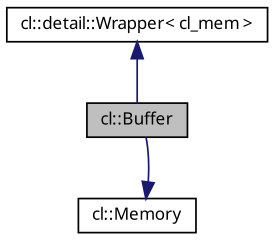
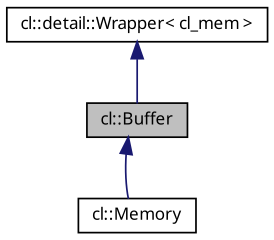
  digraph {
    node [color=black fillcolor=white fontname="FreeSans.ttf" fontsize=10 shape=record style=filled]
    edge [color=midnightblue dir=back fontname="FreeSans.ttf" fontsize=10 labelfontname="FreeSans.ttf" labelfontsize=10 style=solid]
    n1 [fillcolor=grey75 fontcolor=black height=0.2 label="cl::Buffer" width=0.4]
    n2 [height=0.2 label="cl::Memory" width=0.4]
    n3 [height=0.2 label="cl::detail::Wrapper\< cl_mem \>" width=0.4]
-   n2 -> n1
+   n1 -> n2
    n3 -> n1
  }
